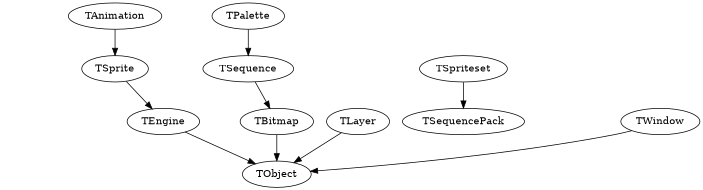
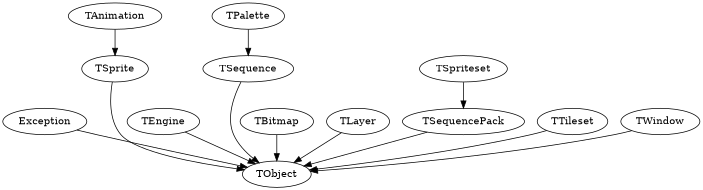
  digraph {
+   Exception
    TObject
    TAnimation
    TSprite
    TBitmap
    TEngine
    TLayer
    TPalette
    TSequence
    TSequencePack
    TSpriteset
+   TTileset
    TWindow
+   Exception -> TObject
    TAnimation -> TSprite
-   TSprite -> TEngine
+   TSprite -> TObject
    TBitmap -> TObject
    TEngine -> TObject
    TLayer -> TObject
    TPalette -> TSequence
-   TSequence -> TBitmap
+   TSequence -> TObject
+   TSequencePack -> TObject
    TSpriteset -> TSequencePack
+   TTileset -> TObject
    TWindow -> TObject
  }
